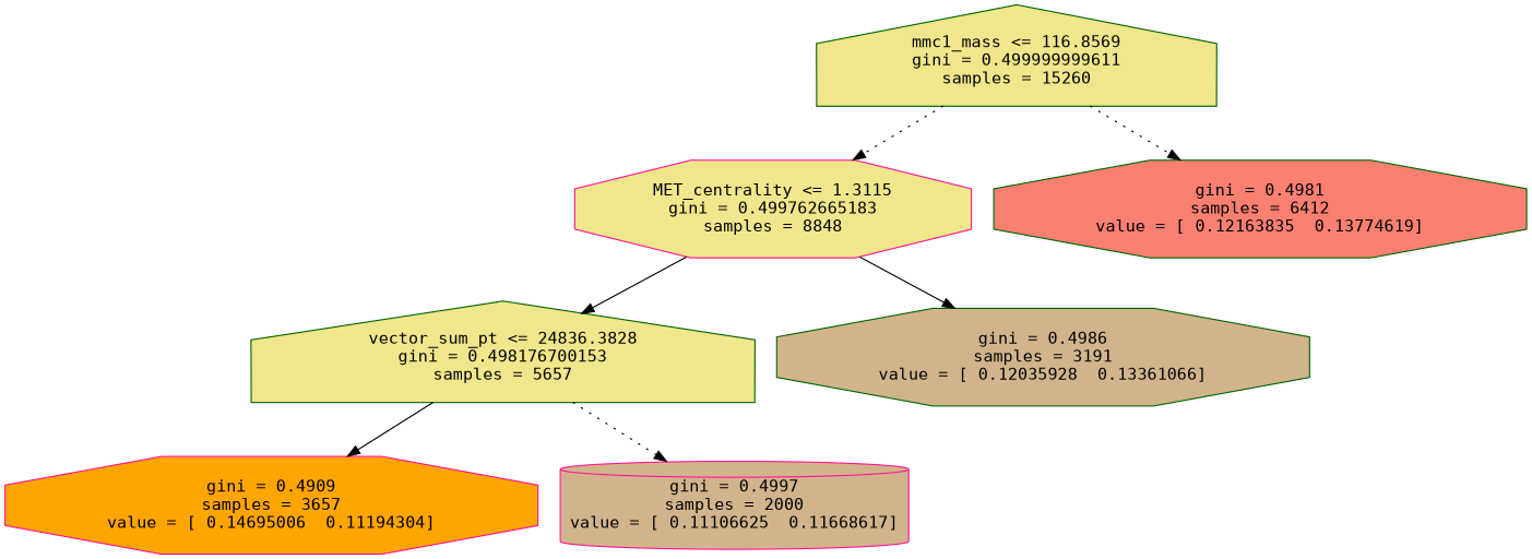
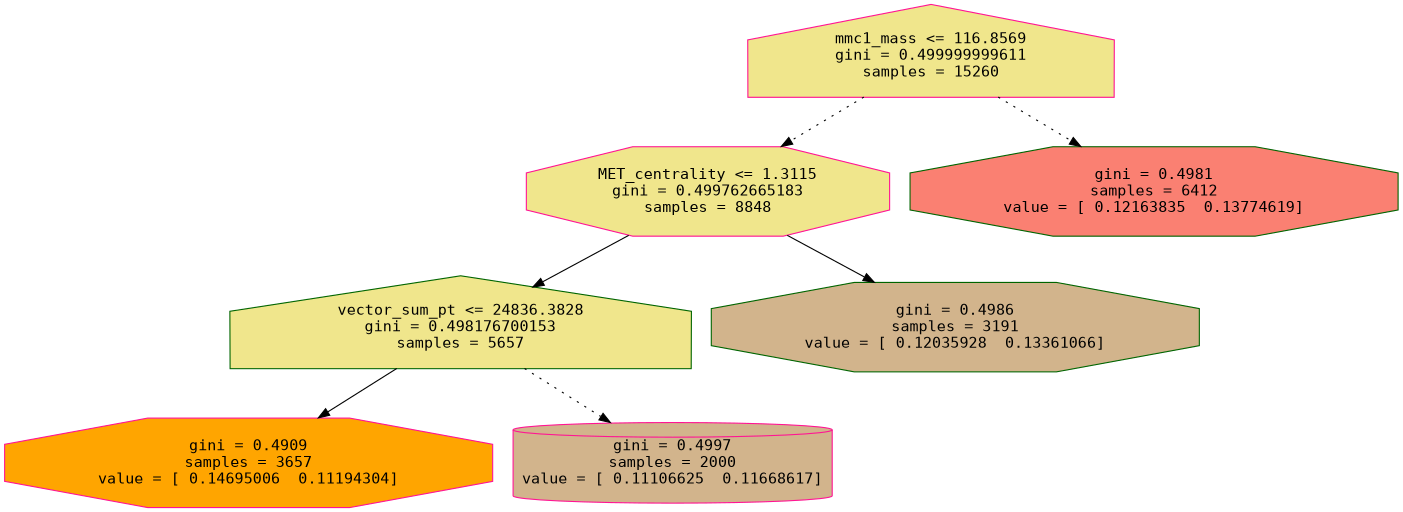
  digraph {
    fontname="DejaVu Sans Mono"
    node [shape=octagon style=filled fillcolor=khaki color=darkgreen fontname="DejaVu Sans Mono"]
    edge [style=dotted fontname="DejaVu Sans Mono"]
-   n1 [label="mmc1_mass <= 116.8569\ngini = 0.499999999611\nsamples = 15260" shape=house]
+   n1 [label="mmc1_mass <= 116.8569\ngini = 0.499999999611\nsamples = 15260" shape=house color=deeppink]
    n2 [label="MET_centrality <= 1.3115\ngini = 0.499762665183\nsamples = 8848" color=deeppink]
    n3 [label="gini = 0.4981\nsamples = 6412\nvalue = [ 0.12163835  0.13774619]" fillcolor=salmon]
    n4 [label="vector_sum_pt <= 24836.3828\ngini = 0.498176700153\nsamples = 5657" shape=house]
    n5 [label="gini = 0.4986\nsamples = 3191\nvalue = [ 0.12035928  0.13361066]" fillcolor=tan]
    n6 [label="gini = 0.4909\nsamples = 3657\nvalue = [ 0.14695006  0.11194304]" fillcolor=orange color=deeppink]
    n7 [label="gini = 0.4997\nsamples = 2000\nvalue = [ 0.11106625  0.11668617]" shape=cylinder fillcolor=tan color=deeppink]
    n1 -> n2
    n1 -> n3
    n2 -> n4 [style=solid]
    n2 -> n5 [style=solid]
    n4 -> n6 [style=solid]
    n4 -> n7
  }
